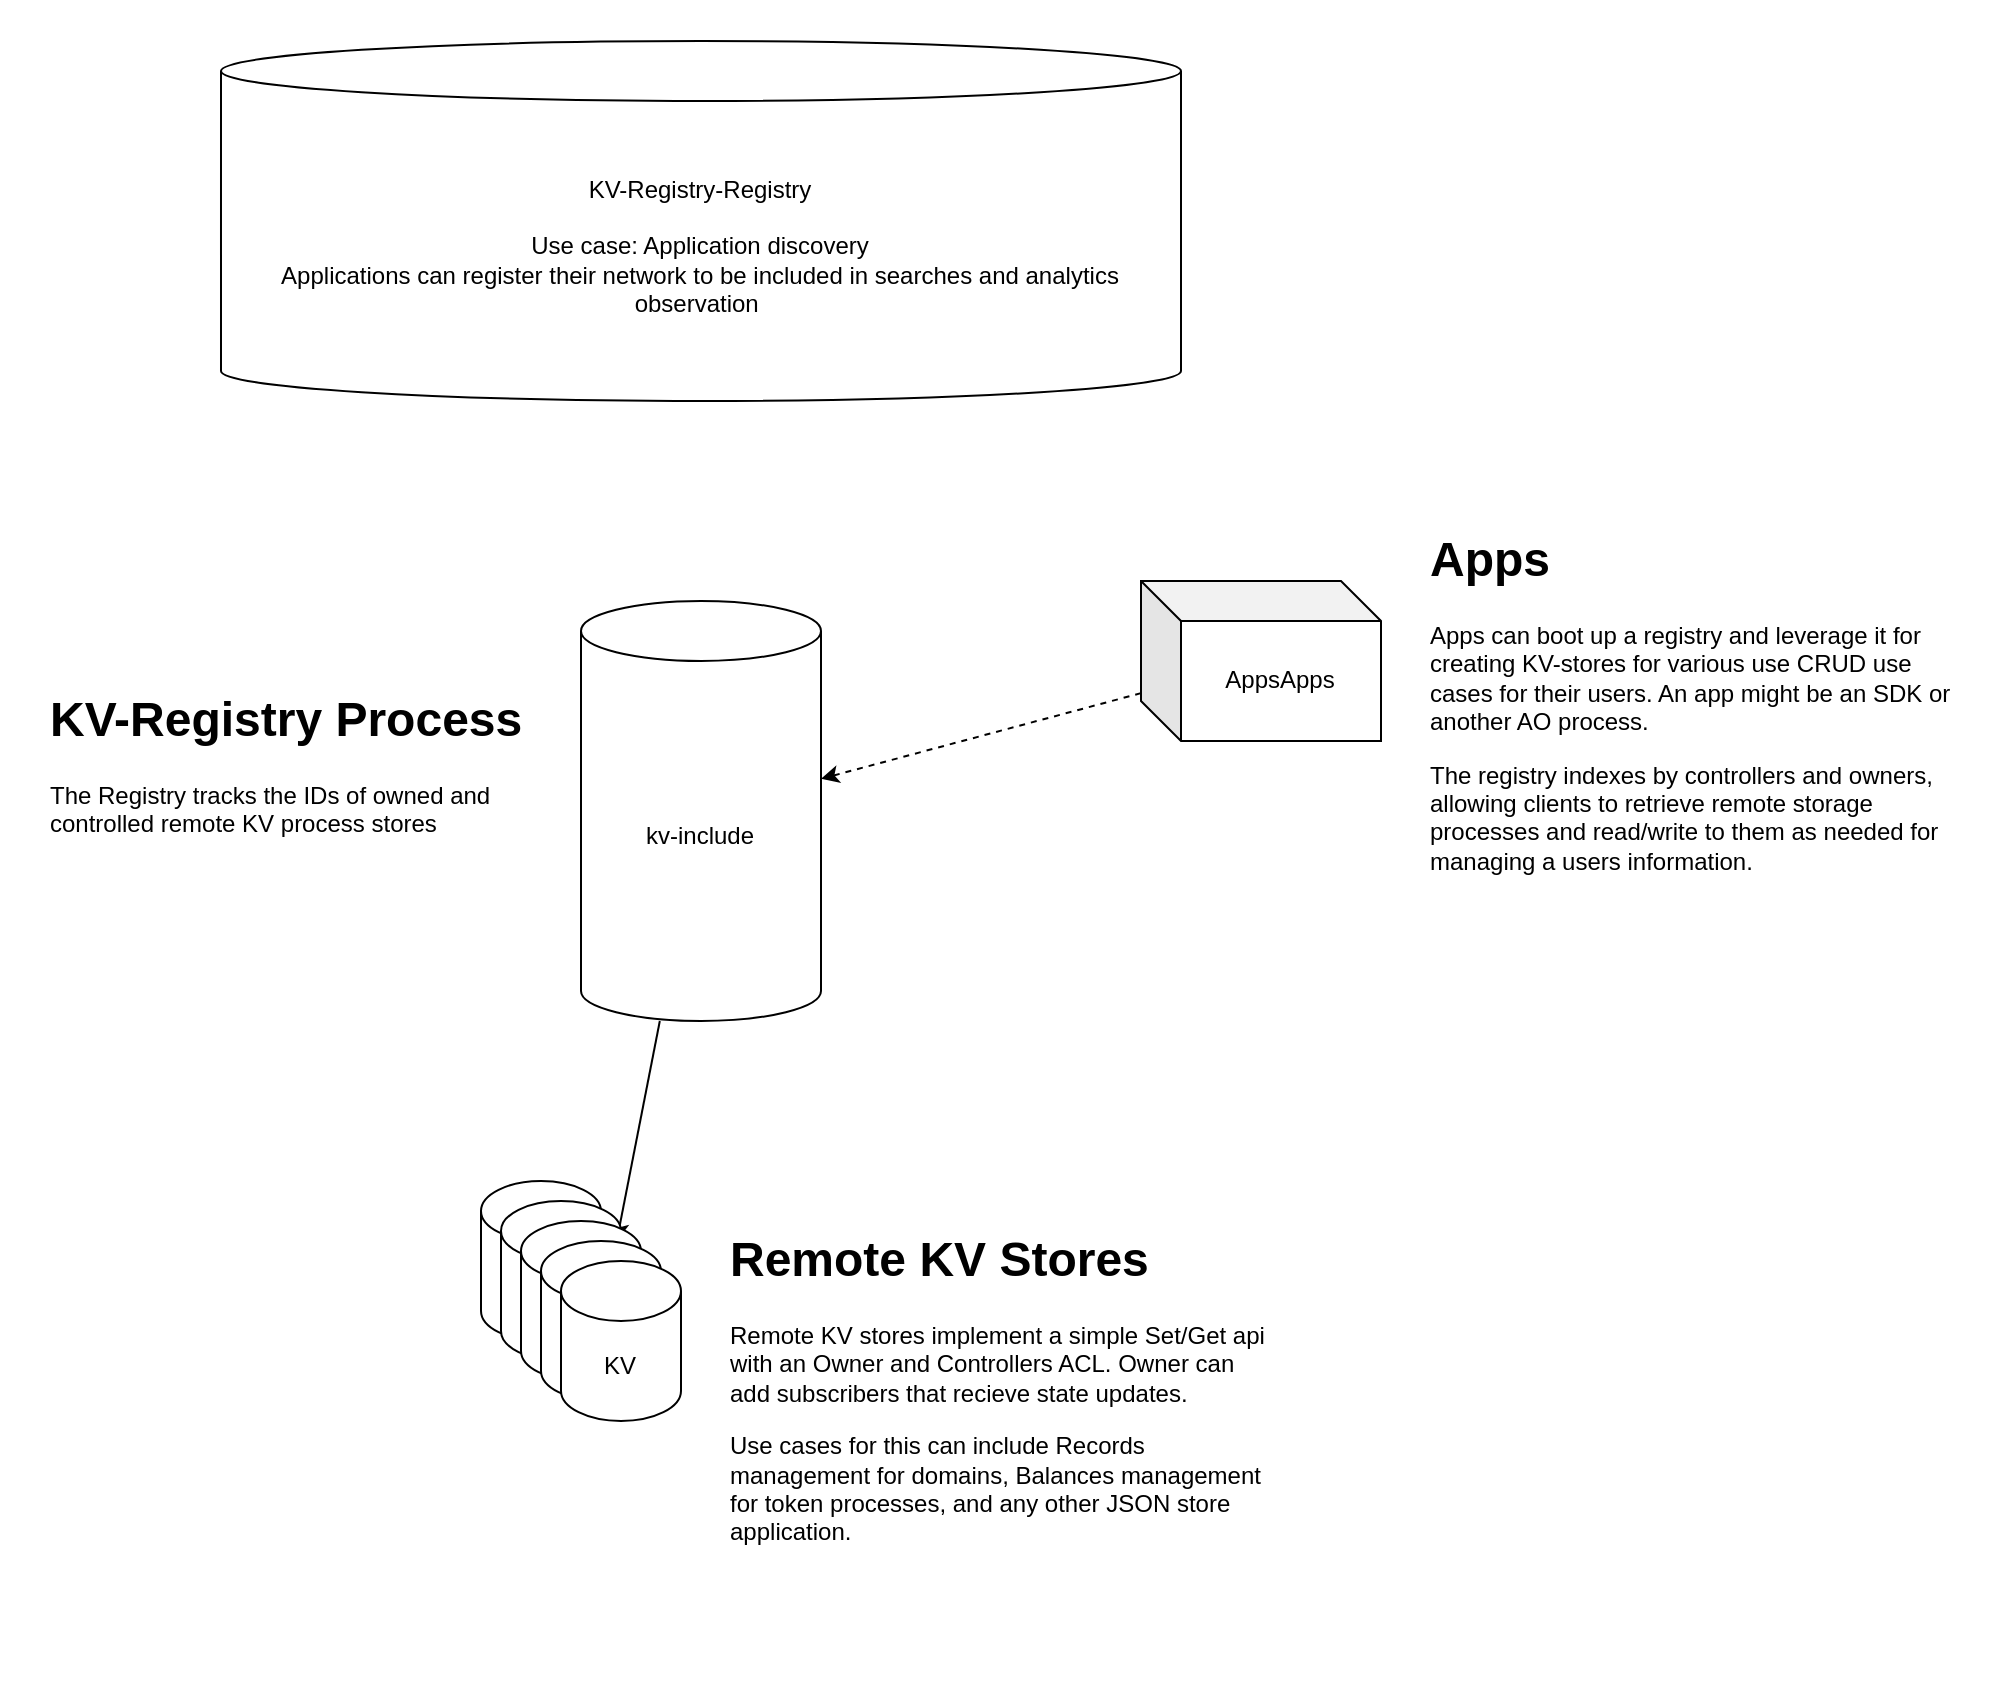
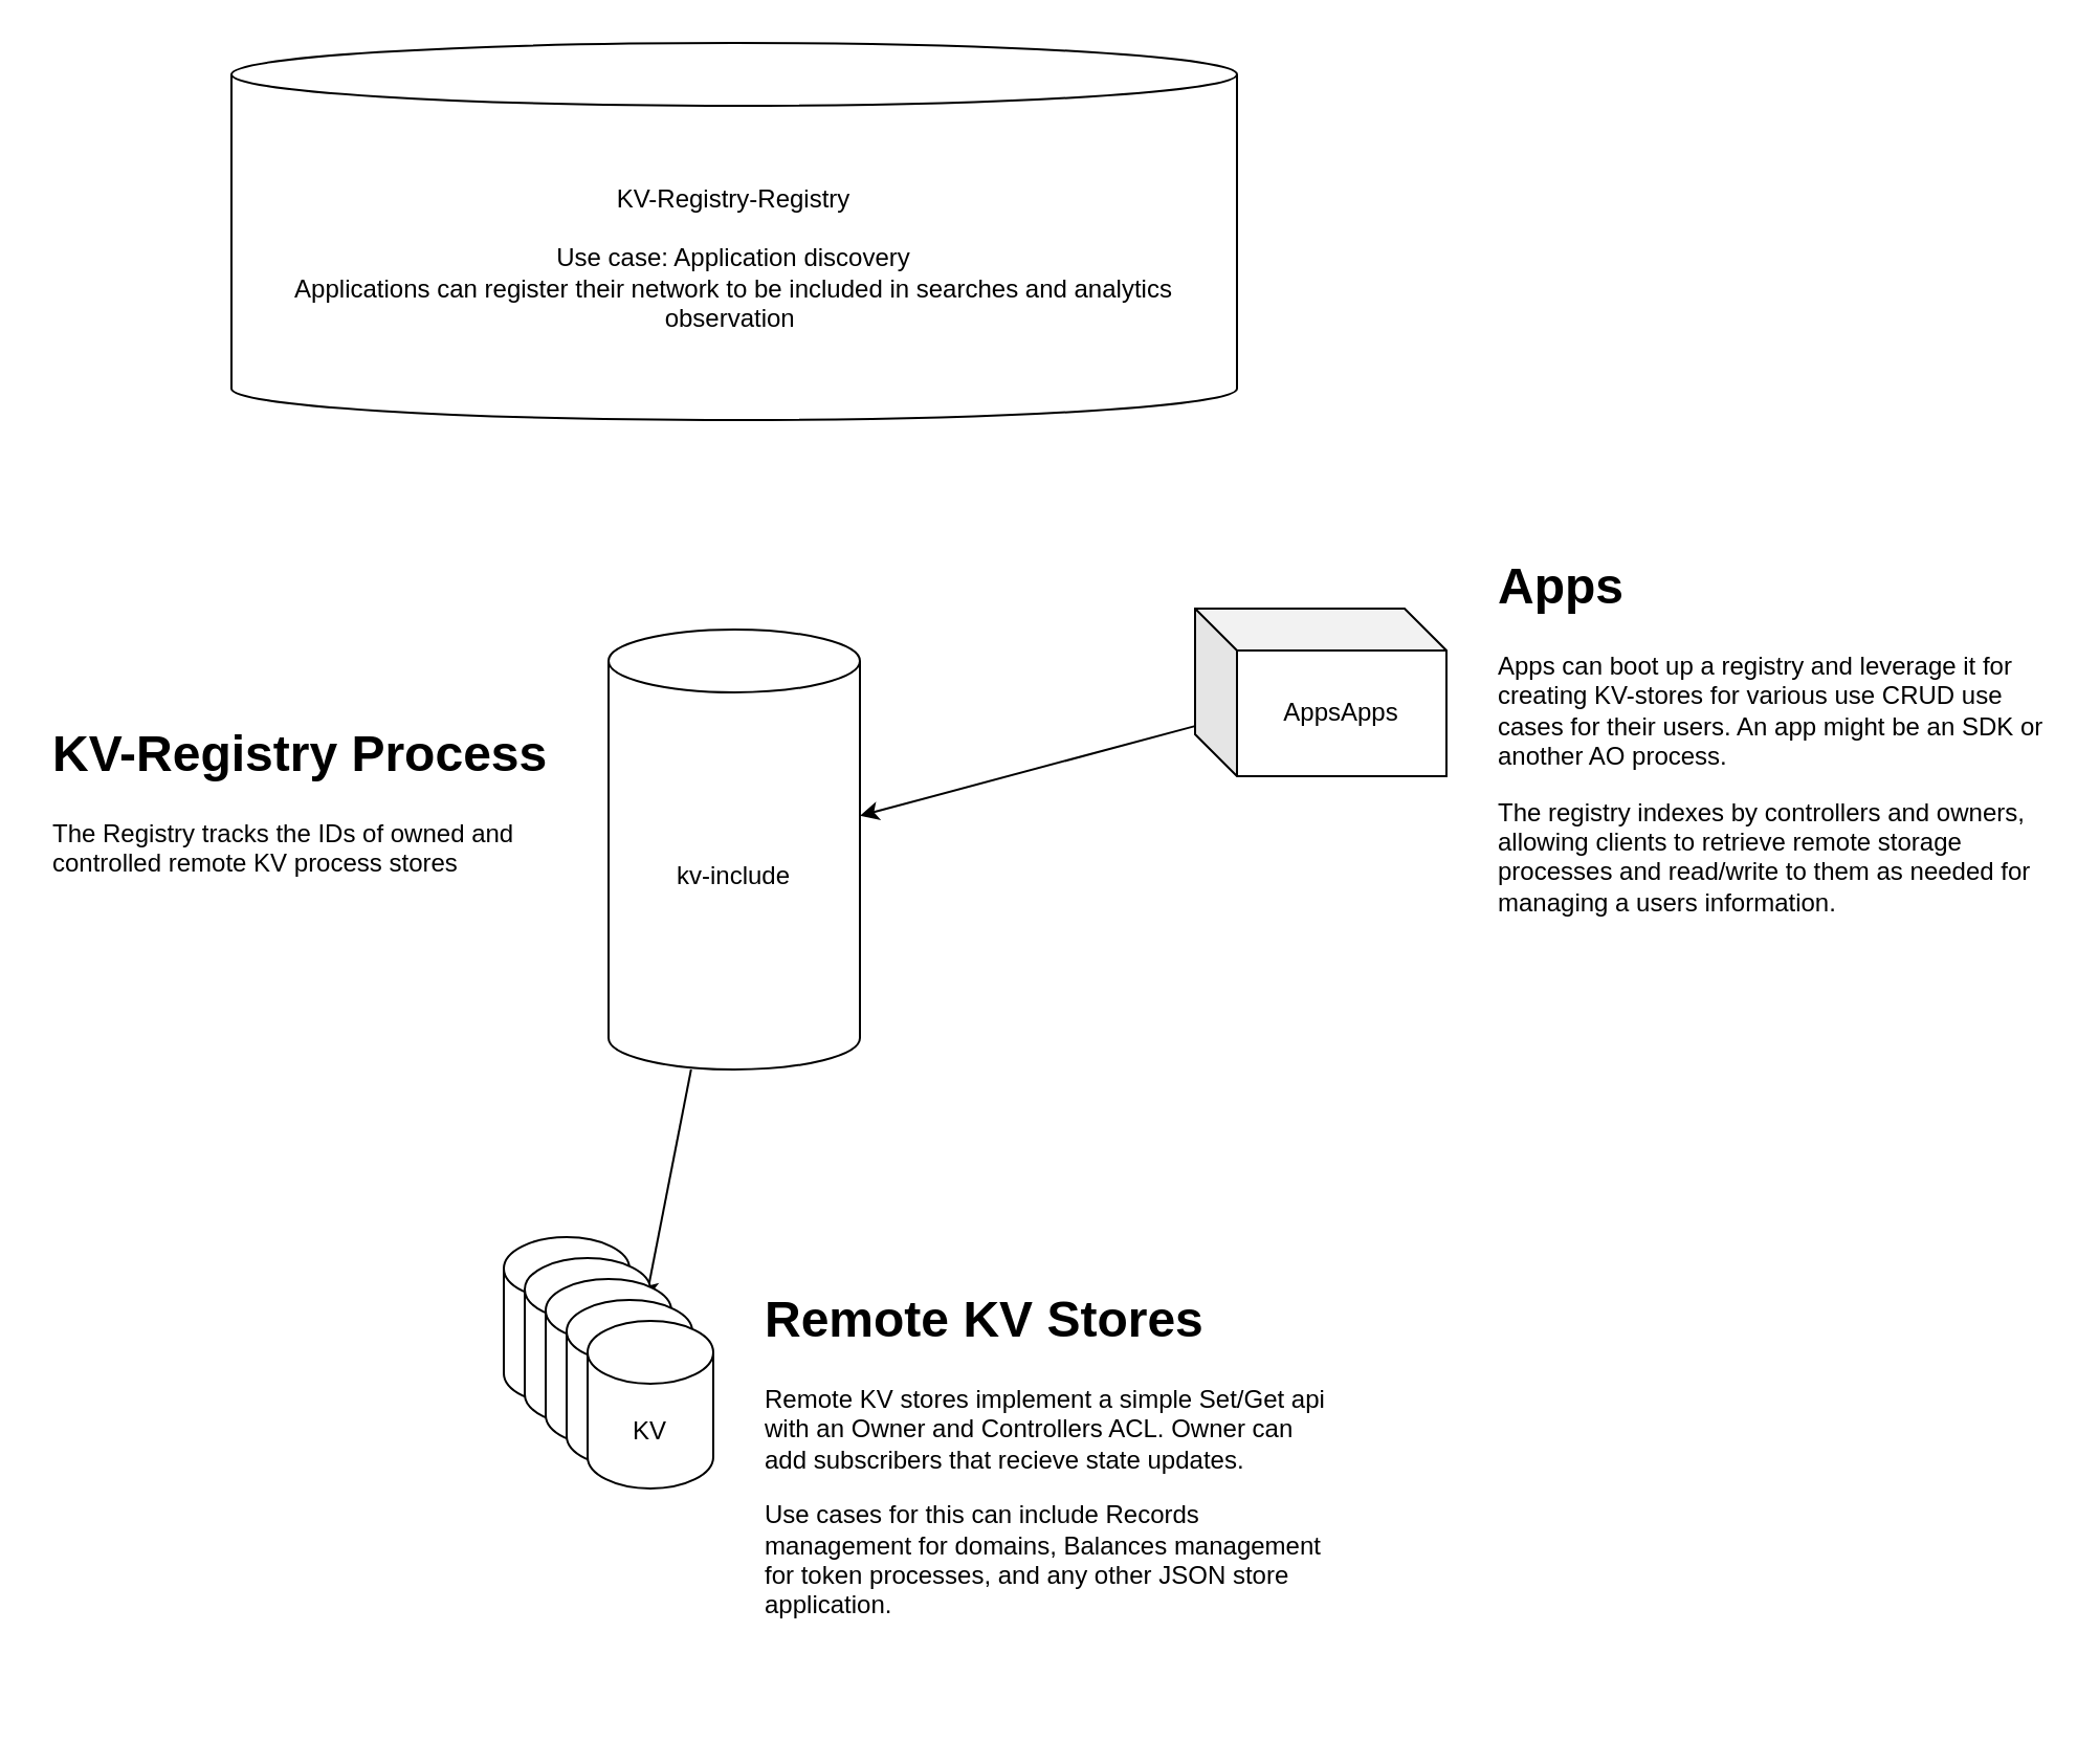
  <mxCell id="0" />
  <mxCell id="1" parent="0" />
  <mxCell id="2" style="edgeStyle=none;html=1;" edge="1" parent="1" source="3" target="9"><mxGeometry relative="1" as="geometry" /></mxCell>
  <mxCell id="3" value="kv-include" style="shape=cylinder3;whiteSpace=wrap;html=1;boundedLbl=1;backgroundOutline=1;size=15;" vertex="1" parent="1"><mxGeometry x="290" y="300" width="120" height="210" as="geometry" /></mxCell>
  <mxCell id="4" value="&lt;h1&gt;KV-Registry Process&lt;/h1&gt;&lt;p&gt;The Registry tracks the IDs of owned and controlled remote KV process stores&lt;/p&gt;" style="text;html=1;strokeColor=none;fillColor=none;spacing=5;spacingTop=-20;whiteSpace=wrap;overflow=hidden;rounded=0;" vertex="1" parent="1"><mxGeometry x="20" y="340" width="250" height="120" as="geometry" /></mxCell>
  <mxCell id="5" value="" style="group" vertex="1" connectable="0" parent="1"><mxGeometry x="240" y="590" width="100" height="120" as="geometry" /></mxCell>
  <mxCell id="6" value="KV" style="shape=cylinder3;whiteSpace=wrap;html=1;boundedLbl=1;backgroundOutline=1;size=15;" vertex="1" parent="5"><mxGeometry width="60" height="80" as="geometry" /></mxCell>
  <mxCell id="7" value="KV" style="shape=cylinder3;whiteSpace=wrap;html=1;boundedLbl=1;backgroundOutline=1;size=15;" vertex="1" parent="5"><mxGeometry x="10" y="10" width="60" height="80" as="geometry" /></mxCell>
  <mxCell id="8" value="KV" style="shape=cylinder3;whiteSpace=wrap;html=1;boundedLbl=1;backgroundOutline=1;size=15;" vertex="1" parent="5"><mxGeometry x="20" y="20" width="60" height="80" as="geometry" /></mxCell>
  <mxCell id="9" value="KV" style="shape=cylinder3;whiteSpace=wrap;html=1;boundedLbl=1;backgroundOutline=1;size=15;" vertex="1" parent="5"><mxGeometry x="30" y="30" width="60" height="80" as="geometry" /></mxCell>
  <mxCell id="10" value="KV" style="shape=cylinder3;whiteSpace=wrap;html=1;boundedLbl=1;backgroundOutline=1;size=15;" vertex="1" parent="5"><mxGeometry x="40" y="40" width="60" height="80" as="geometry" /></mxCell>
  <mxCell id="11" value="&lt;h1&gt;Remote KV Stores&lt;/h1&gt;&lt;p&gt;Remote KV stores implement a simple Set/Get api with an Owner and Controllers ACL. Owner can add subscribers that recieve state updates.&lt;/p&gt;&lt;p&gt;Use cases for this can include Records management for domains, Balances management for token processes, and any other JSON store application.&lt;/p&gt;" style="text;html=1;strokeColor=none;fillColor=none;spacing=5;spacingTop=-20;whiteSpace=wrap;overflow=hidden;rounded=0;" vertex="1" parent="1"><mxGeometry x="360" y="610" width="280" height="210" as="geometry" /></mxCell>
  <mxCell id="12" value="AppsApps" style="shape=cube;whiteSpace=wrap;html=1;boundedLbl=1;backgroundOutline=1;darkOpacity=0.05;darkOpacity2=0.1;" vertex="1" parent="1"><mxGeometry x="570" y="290" width="120" height="80" as="geometry" /></mxCell>
- <mxCell id="13" value="" style="endArrow=classic;html=1;dashed=1;" edge="1" parent="1" source="12" target="3"><mxGeometry width="50" height="50" relative="1" as="geometry"><mxPoint x="750" y="550" as="sourcePoint" /><mxPoint x="800" y="500" as="targetPoint" /></mxGeometry></mxCell>
+ <mxCell id="13" value="" style="endArrow=classic;html=1;" edge="1" parent="1" source="12" target="3"><mxGeometry width="50" height="50" relative="1" as="geometry"><mxPoint x="750" y="550" as="sourcePoint" /><mxPoint x="800" y="500" as="targetPoint" /></mxGeometry></mxCell>
  <mxCell id="14" value="&lt;h1&gt;Apps&lt;/h1&gt;&lt;p&gt;Apps can boot up a registry and leverage it for creating KV-stores for various use CRUD use cases for their users. An app might be an SDK or another AO process.&lt;/p&gt;&lt;p&gt;The registry indexes by controllers and owners, allowing clients to retrieve remote storage processes and read/write to them as needed for managing a users information.&lt;/p&gt;" style="text;html=1;strokeColor=none;fillColor=none;spacing=5;spacingTop=-20;whiteSpace=wrap;overflow=hidden;rounded=0;" vertex="1" parent="1"><mxGeometry x="710" y="260" width="270" height="180" as="geometry" /></mxCell>
  <mxCell id="15" value="KV-Registry-Registry&lt;br&gt;&lt;br&gt;Use case: Application discovery&lt;br&gt;Applications can register their network to be included in searches and analytics observation&amp;nbsp;" style="shape=cylinder3;whiteSpace=wrap;html=1;boundedLbl=1;backgroundOutline=1;size=15;" vertex="1" parent="1"><mxGeometry x="110" y="20" width="480" height="180" as="geometry" /></mxCell>
